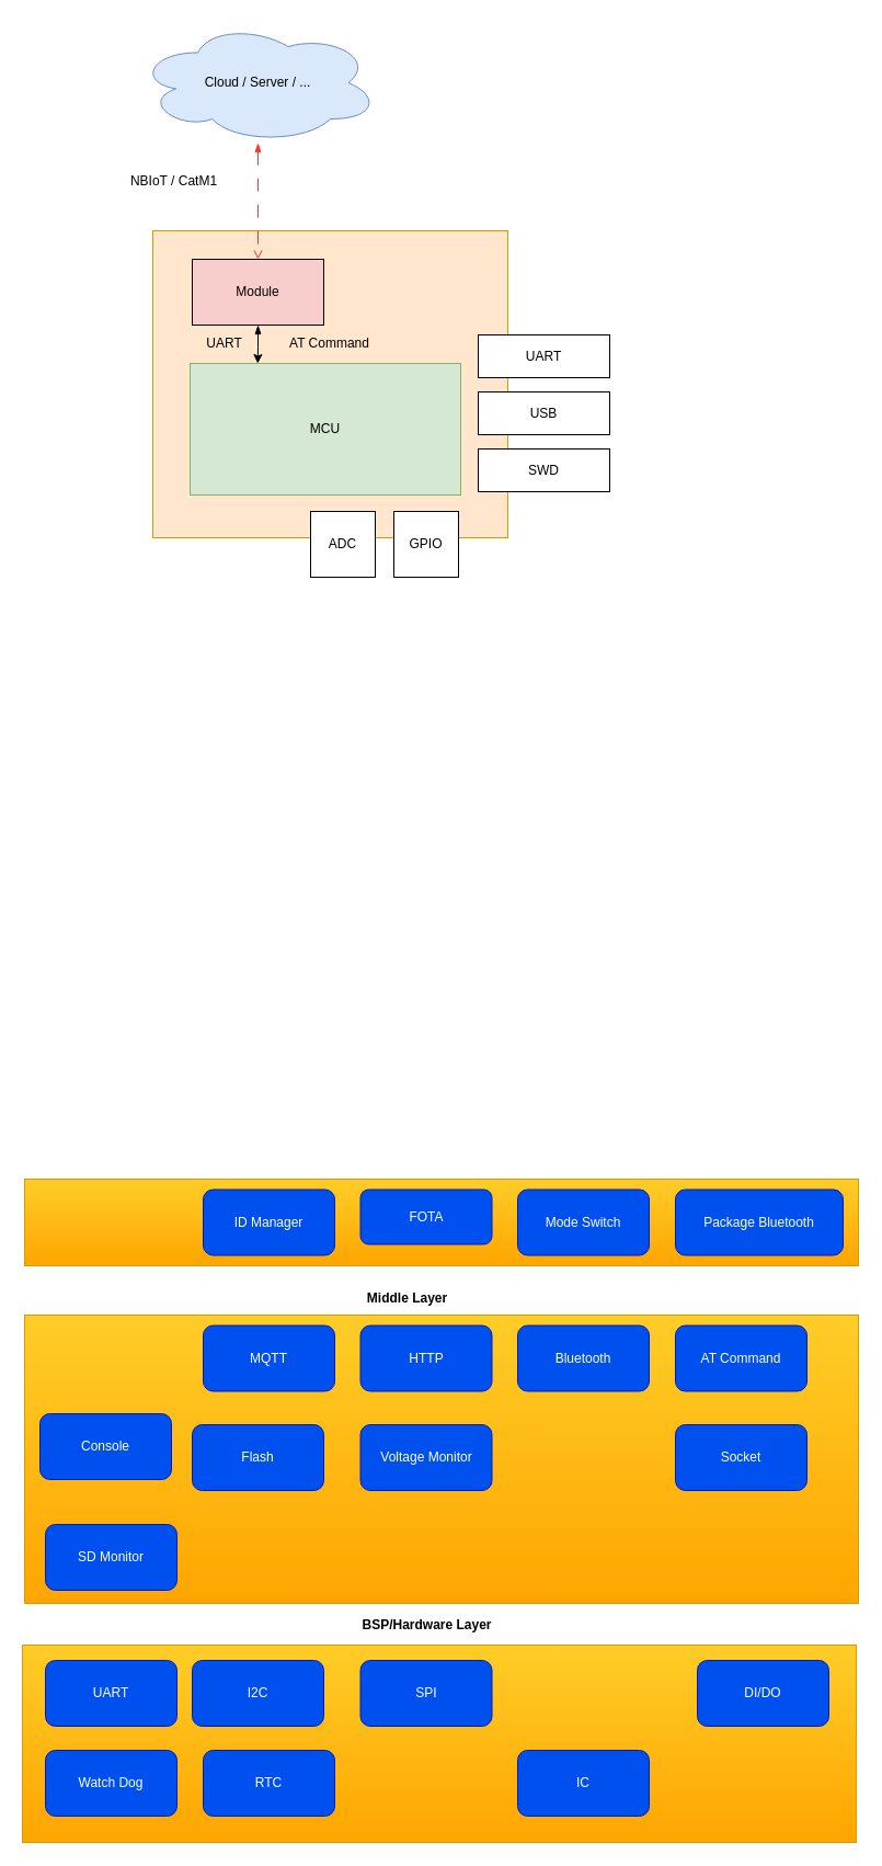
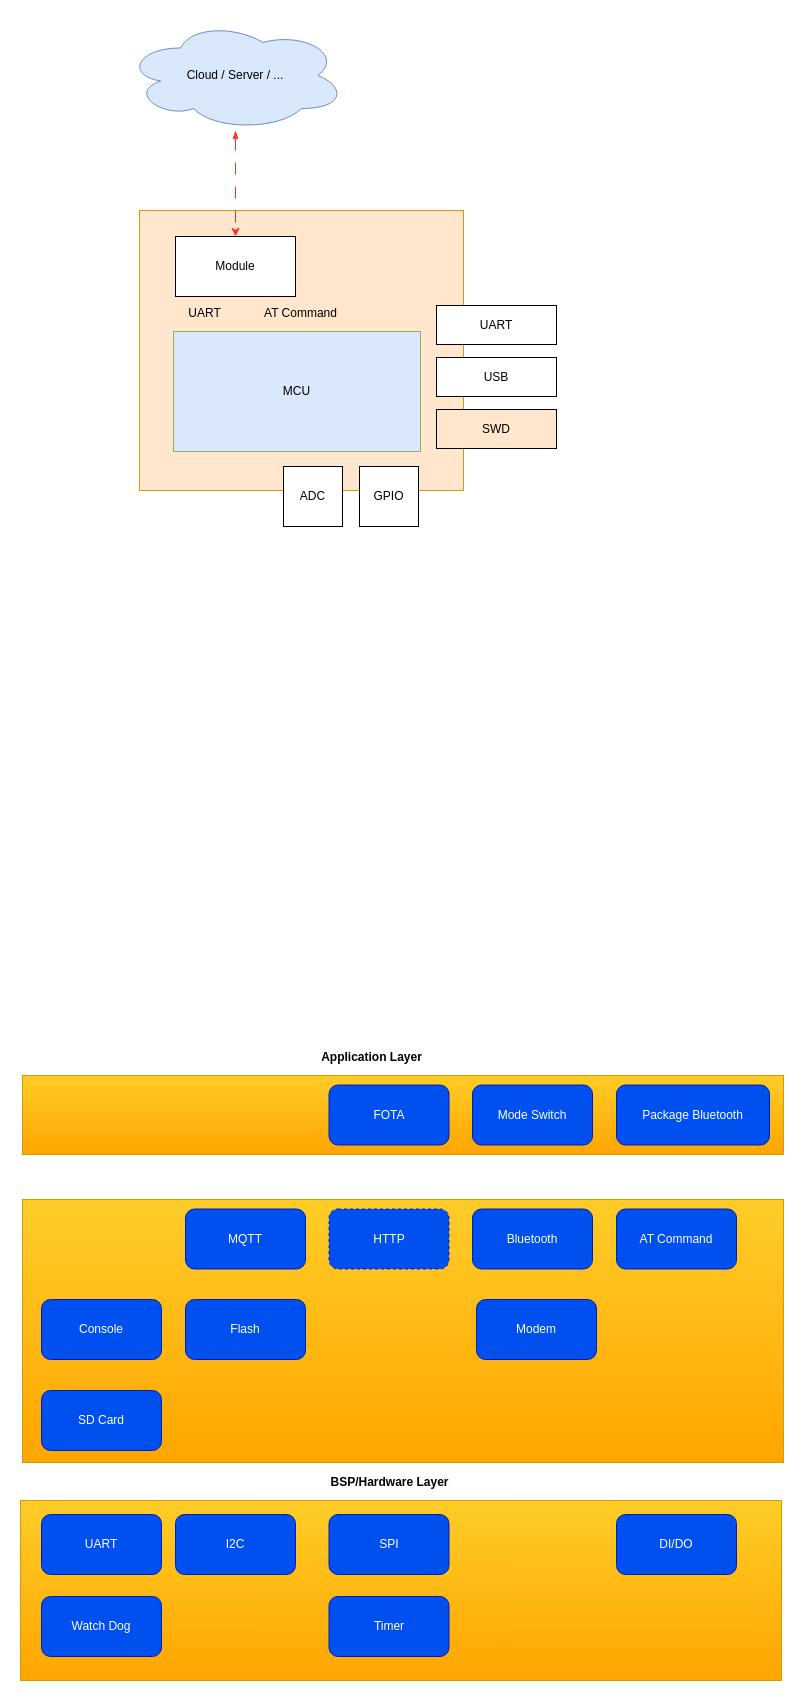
  <mxCell id="0" />
  <mxCell id="1" parent="0" />
  <mxCell id="2" value="Cloud / Server / ..." style="ellipse;shape=cloud;whiteSpace=wrap;html=1;fillColor=#dae8fc;strokeColor=#6c8ebf;" parent="1" vertex="1"><mxGeometry x="125" y="20" width="220" height="110" as="geometry" /></mxCell>
  <mxCell id="3" value="" style="rounded=0;whiteSpace=wrap;html=1;fillColor=#ffe6cc;strokeColor=#d79b00;" parent="1" vertex="1"><mxGeometry x="139" y="210" width="324" height="280" as="geometry" /></mxCell>
- <mxCell id="4" value="MCU" style="rounded=0;whiteSpace=wrap;html=1;fillColor=#d5e8d4;strokeColor=#82b366;" parent="1" vertex="1"><mxGeometry x="173" y="331" width="247" height="120" as="geometry" /></mxCell>
- <mxCell id="5" style="edgeStyle=orthogonalEdgeStyle;rounded=0;orthogonalLoop=1;jettySize=auto;html=1;entryX=0.25;entryY=0;entryDx=0;entryDy=0;startArrow=blockThin;startFill=1;" parent="1" source="6" target="4" edge="1"><mxGeometry relative="1" as="geometry" /></mxCell>
- <mxCell id="6" value="Module" style="rounded=0;whiteSpace=wrap;html=1;fillColor=#f8cecc;" parent="1" vertex="1"><mxGeometry x="175" y="236" width="120" height="60" as="geometry" /></mxCell>
+ <mxCell id="4" value="MCU" style="rounded=0;whiteSpace=wrap;html=1;fillColor=#dae8fc;strokeColor=#82b366;" parent="1" vertex="1"><mxGeometry x="173" y="331" width="247" height="120" as="geometry" /></mxCell>
+ <mxCell id="6" value="Module" style="rounded=0;whiteSpace=wrap;html=1;" parent="1" vertex="1"><mxGeometry x="175" y="236" width="120" height="60" as="geometry" /></mxCell>
  <mxCell id="7" value="UART" style="text;html=1;align=center;verticalAlign=middle;resizable=0;points=[];autosize=1;strokeColor=none;fillColor=none;" parent="1" vertex="1"><mxGeometry x="179" y="300" width="50" height="26" as="geometry" /></mxCell>
- <mxCell id="8" style="edgeStyle=orthogonalEdgeStyle;rounded=0;orthogonalLoop=1;jettySize=auto;html=1;startArrow=blockThin;startFill=1;strokeColor=#FF3333;dashed=1;dashPattern=12 12;endArrow=open;" parent="1" source="2" target="6" edge="1"><mxGeometry relative="1" as="geometry" /></mxCell>
- <mxCell id="9" value="NBIoT / CatM1" style="text;html=1;align=center;verticalAlign=middle;resizable=0;points=[];autosize=1;strokeColor=none;fillColor=none;" parent="1" vertex="1"><mxGeometry x="109" y="152" width="97" height="26" as="geometry" /></mxCell>
+ <mxCell id="8" style="edgeStyle=orthogonalEdgeStyle;rounded=0;orthogonalLoop=1;jettySize=auto;html=1;startArrow=blockThin;startFill=1;strokeColor=#FF3333;dashed=1;dashPattern=12 12;" parent="1" source="2" target="6" edge="1"><mxGeometry relative="1" as="geometry" /></mxCell>
  <mxCell id="10" value="UART" style="rounded=0;whiteSpace=wrap;html=1;" parent="1" vertex="1"><mxGeometry x="436" y="305" width="120" height="39" as="geometry" /></mxCell>
  <mxCell id="11" value="USB" style="rounded=0;whiteSpace=wrap;html=1;" parent="1" vertex="1"><mxGeometry x="436" y="357" width="120" height="39" as="geometry" /></mxCell>
- <mxCell id="12" value="SWD" style="rounded=0;whiteSpace=wrap;html=1;" parent="1" vertex="1"><mxGeometry x="436" y="409" width="120" height="39" as="geometry" /></mxCell>
+ <mxCell id="12" value="SWD" style="rounded=0;whiteSpace=wrap;html=1;fillColor=#ffe6cc;" parent="1" vertex="1"><mxGeometry x="436" y="409" width="120" height="39" as="geometry" /></mxCell>
  <mxCell id="13" value="GPIO" style="rounded=0;whiteSpace=wrap;html=1;" parent="1" vertex="1"><mxGeometry x="359" y="466" width="59" height="60" as="geometry" /></mxCell>
  <mxCell id="14" value="ADC" style="rounded=0;whiteSpace=wrap;html=1;" parent="1" vertex="1"><mxGeometry x="283" y="466" width="59" height="60" as="geometry" /></mxCell>
  <mxCell id="15" value="" style="rounded=0;whiteSpace=wrap;html=1;fillColor=#ffcd28;gradientColor=#ffa500;strokeColor=#d79b00;" parent="1" vertex="1"><mxGeometry x="22" y="1075" width="761" height="79" as="geometry" /></mxCell>
- <mxCell id="16" value="FOTA" style="rounded=1;whiteSpace=wrap;html=1;fillColor=#0050ef;fontColor=#ffffff;strokeColor=#001DBC;" parent="1" vertex="1"><mxGeometry x="328.5" y="1084.5" width="120" height="50" as="geometry" /></mxCell>
- <mxCell id="17" value="ID Manager" style="rounded=1;whiteSpace=wrap;html=1;fillColor=#0050ef;fontColor=#ffffff;strokeColor=#001DBC;" parent="1" vertex="1"><mxGeometry x="185" y="1084.5" width="120" height="60" as="geometry" /></mxCell>
+ <mxCell id="16" value="FOTA" style="rounded=1;whiteSpace=wrap;html=1;fillColor=#0050ef;fontColor=#ffffff;strokeColor=#001DBC;" parent="1" vertex="1"><mxGeometry x="328.5" y="1084.5" width="120" height="60" as="geometry" /></mxCell>
  <mxCell id="18" value="Package Bluetooth" style="rounded=1;whiteSpace=wrap;html=1;fillColor=#0050ef;fontColor=#ffffff;strokeColor=#001DBC;" parent="1" vertex="1"><mxGeometry x="616" y="1084.5" width="153" height="60" as="geometry" /></mxCell>
  <mxCell id="19" value="Mode Switch" style="rounded=1;whiteSpace=wrap;html=1;fillColor=#0050ef;fontColor=#ffffff;strokeColor=#001DBC;" parent="1" vertex="1"><mxGeometry x="472" y="1084.5" width="120" height="60" as="geometry" /></mxCell>
  <mxCell id="20" value="" style="rounded=0;whiteSpace=wrap;html=1;fillColor=#ffcd28;gradientColor=#ffa500;strokeColor=#d79b00;" parent="1" vertex="1"><mxGeometry x="22" y="1199" width="761" height="263" as="geometry" /></mxCell>
  <mxCell id="21" value="Bluetooth" style="rounded=1;whiteSpace=wrap;html=1;fillColor=#0050ef;fontColor=#ffffff;strokeColor=#001DBC;" parent="1" vertex="1"><mxGeometry x="472" y="1208.5" width="120" height="60" as="geometry" /></mxCell>
  <mxCell id="22" value="MQTT" style="rounded=1;whiteSpace=wrap;html=1;fillColor=#0050ef;fontColor=#ffffff;strokeColor=#001DBC;" parent="1" vertex="1"><mxGeometry x="185" y="1208.5" width="120" height="60" as="geometry" /></mxCell>
- <mxCell id="23" value="HTTP" style="rounded=1;whiteSpace=wrap;html=1;fillColor=#0050ef;fontColor=#ffffff;strokeColor=#001DBC;" parent="1" vertex="1"><mxGeometry x="328.5" y="1208.5" width="120" height="60" as="geometry" /></mxCell>
- <mxCell id="24" value="Flash" style="rounded=1;whiteSpace=wrap;html=1;fillColor=#0050ef;fontColor=#ffffff;strokeColor=#001DBC;" parent="1" vertex="1"><mxGeometry x="175" y="1299" width="120" height="60" as="geometry" /></mxCell>
- <mxCell id="26" value="Socket" style="rounded=1;whiteSpace=wrap;html=1;fillColor=#0050ef;fontColor=#ffffff;strokeColor=#001DBC;" parent="1" vertex="1"><mxGeometry x="616" y="1299" width="120" height="60" as="geometry" /></mxCell>
- <mxCell id="27" value="Voltage Monitor" style="rounded=1;whiteSpace=wrap;html=1;fillColor=#0050ef;fontColor=#ffffff;strokeColor=#001DBC;" parent="1" vertex="1"><mxGeometry x="328.5" y="1299" width="120" height="60" as="geometry" /></mxCell>
- <mxCell id="28" value="Console" style="rounded=1;whiteSpace=wrap;html=1;fillColor=#0050ef;fontColor=#ffffff;strokeColor=#001DBC;" parent="1" vertex="1"><mxGeometry x="36" y="1289" width="120" height="60" as="geometry" /></mxCell>
+ <mxCell id="23" value="HTTP" style="rounded=1;whiteSpace=wrap;html=1;fillColor=#0050ef;fontColor=#ffffff;strokeColor=#001DBC;dashed=1;" parent="1" vertex="1"><mxGeometry x="328.5" y="1208.5" width="120" height="60" as="geometry" /></mxCell>
+ <mxCell id="24" value="Flash" style="rounded=1;whiteSpace=wrap;html=1;fillColor=#0050ef;fontColor=#ffffff;strokeColor=#001DBC;" parent="1" vertex="1"><mxGeometry x="185" y="1299" width="120" height="60" as="geometry" /></mxCell>
+ <mxCell id="25" value="Modem" style="rounded=1;whiteSpace=wrap;html=1;fillColor=#0050ef;fontColor=#ffffff;strokeColor=#001DBC;" parent="1" vertex="1"><mxGeometry x="476" y="1299" width="120" height="60" as="geometry" /></mxCell>
+ <mxCell id="28" value="Console" style="rounded=1;whiteSpace=wrap;html=1;fillColor=#0050ef;fontColor=#ffffff;strokeColor=#001DBC;" parent="1" vertex="1"><mxGeometry x="41" y="1299" width="120" height="60" as="geometry" /></mxCell>
  <mxCell id="29" value="AT Command" style="rounded=1;whiteSpace=wrap;html=1;fillColor=#0050ef;fontColor=#ffffff;strokeColor=#001DBC;" parent="1" vertex="1"><mxGeometry x="616" y="1208.5" width="120" height="60" as="geometry" /></mxCell>
- <mxCell id="30" value="SD Monitor" style="rounded=1;whiteSpace=wrap;html=1;fillColor=#0050ef;fontColor=#ffffff;strokeColor=#001DBC;" parent="1" vertex="1"><mxGeometry x="41" y="1390" width="120" height="60" as="geometry" /></mxCell>
+ <mxCell id="30" value="SD Card" style="rounded=1;whiteSpace=wrap;html=1;fillColor=#0050ef;fontColor=#ffffff;strokeColor=#001DBC;" parent="1" vertex="1"><mxGeometry x="41" y="1390" width="120" height="60" as="geometry" /></mxCell>
  <mxCell id="31" value="" style="rounded=0;whiteSpace=wrap;html=1;fillColor=#ffcd28;gradientColor=#ffa500;strokeColor=#d79b00;" parent="1" vertex="1"><mxGeometry x="20" y="1500" width="761" height="180" as="geometry" /></mxCell>
  <mxCell id="32" value="UART" style="rounded=1;whiteSpace=wrap;html=1;fillColor=#0050ef;fontColor=#ffffff;strokeColor=#001DBC;" parent="1" vertex="1"><mxGeometry x="41" y="1514" width="120" height="60" as="geometry" /></mxCell>
  <mxCell id="33" value="I2C" style="rounded=1;whiteSpace=wrap;html=1;fillColor=#0050ef;fontColor=#ffffff;strokeColor=#001DBC;" parent="1" vertex="1"><mxGeometry x="175" y="1514" width="120" height="60" as="geometry" /></mxCell>
  <mxCell id="34" value="SPI" style="rounded=1;whiteSpace=wrap;html=1;fillColor=#0050ef;fontColor=#ffffff;strokeColor=#001DBC;" parent="1" vertex="1"><mxGeometry x="328.5" y="1514" width="120" height="60" as="geometry" /></mxCell>
  <mxCell id="35" value="Watch Dog" style="rounded=1;whiteSpace=wrap;html=1;fillColor=#0050ef;fontColor=#ffffff;strokeColor=#001DBC;" parent="1" vertex="1"><mxGeometry x="41" y="1596" width="120" height="60" as="geometry" /></mxCell>
- <mxCell id="36" value="RTC" style="rounded=1;whiteSpace=wrap;html=1;fillColor=#0050ef;fontColor=#ffffff;strokeColor=#001DBC;" parent="1" vertex="1"><mxGeometry x="185" y="1596" width="120" height="60" as="geometry" /></mxCell>
- <mxCell id="38" value="DI/DO" style="rounded=1;whiteSpace=wrap;html=1;fillColor=#0050ef;fontColor=#ffffff;strokeColor=#001DBC;" parent="1" vertex="1"><mxGeometry x="636" y="1514" width="120" height="60" as="geometry" /></mxCell>
- <mxCell id="39" value="IC" style="rounded=1;whiteSpace=wrap;html=1;fillColor=#0050ef;fontColor=#ffffff;strokeColor=#001DBC;" parent="1" vertex="1"><mxGeometry x="472" y="1596" width="120" height="60" as="geometry" /></mxCell>
- <mxCell id="41" value="&lt;b&gt;Middle Layer&lt;/b&gt;" style="text;html=1;align=center;verticalAlign=middle;resizable=0;points=[];autosize=1;strokeColor=none;fillColor=none;" parent="1" vertex="1"><mxGeometry x="325" y="1171" width="91" height="26" as="geometry" /></mxCell>
+ <mxCell id="37" value="Timer" style="rounded=1;whiteSpace=wrap;html=1;fillColor=#0050ef;fontColor=#ffffff;strokeColor=#001DBC;" parent="1" vertex="1"><mxGeometry x="328.5" y="1596" width="120" height="60" as="geometry" /></mxCell>
+ <mxCell id="38" value="DI/DO" style="rounded=1;whiteSpace=wrap;html=1;fillColor=#0050ef;fontColor=#ffffff;strokeColor=#001DBC;" parent="1" vertex="1"><mxGeometry x="616" y="1514" width="120" height="60" as="geometry" /></mxCell>
+ <mxCell id="40" value="&lt;b&gt;Application Layer&lt;/b&gt;" style="text;html=1;align=center;verticalAlign=middle;resizable=0;points=[];autosize=1;strokeColor=none;fillColor=none;" parent="1" vertex="1"><mxGeometry x="311" y="1044" width="119" height="26" as="geometry" /></mxCell>
  <mxCell id="42" value="&lt;b&gt;BSP/Hardware Layer&lt;/b&gt;" style="text;html=1;align=center;verticalAlign=middle;resizable=0;points=[];autosize=1;strokeColor=none;fillColor=none;" parent="1" vertex="1"><mxGeometry x="320.5" y="1469" width="136" height="26" as="geometry" /></mxCell>
  <mxCell id="43" value="AT Command" style="text;html=1;align=center;verticalAlign=middle;resizable=0;points=[];autosize=1;strokeColor=none;fillColor=none;" vertex="1" parent="1"><mxGeometry x="254" y="300" width="91" height="26" as="geometry" /></mxCell>
